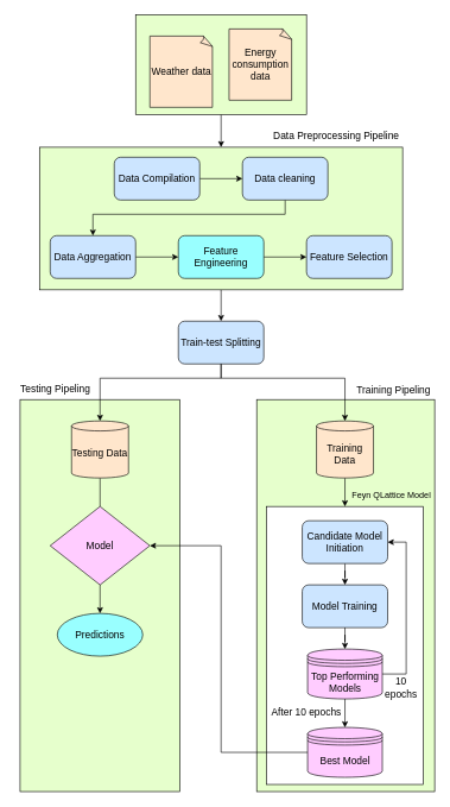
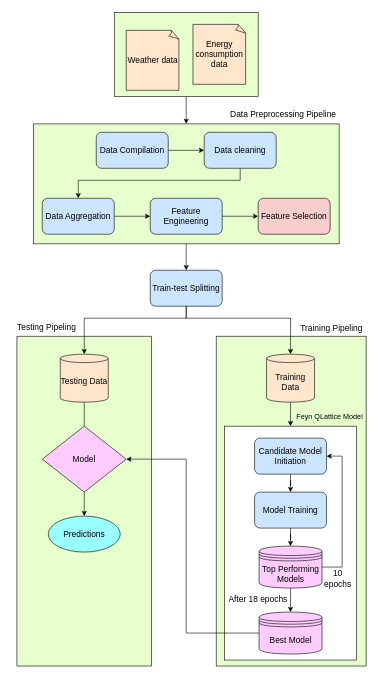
  <mxCell id="0" />
  <mxCell id="1" parent="0" />
  <mxCell id="2" value="" style="rounded=0;whiteSpace=wrap;html=1;fillColor=#E6FFCC;" vertex="1" parent="1"><mxGeometry x="27.75" y="560" width="224.5" height="550" as="geometry" /></mxCell>
  <mxCell id="3" value="" style="rounded=0;whiteSpace=wrap;html=1;fillColor=#E6FFCC;" vertex="1" parent="1"><mxGeometry x="360" y="560" width="250" height="550" as="geometry" /></mxCell>
  <mxCell id="4" style="edgeStyle=orthogonalEdgeStyle;rounded=0;orthogonalLoop=1;jettySize=auto;html=1;entryX=0.5;entryY=0;entryDx=0;entryDy=0;" edge="1" parent="1" source="5" target="7"><mxGeometry relative="1" as="geometry" /></mxCell>
  <mxCell id="5" value="" style="rounded=0;whiteSpace=wrap;html=1;fillColor=#E6FFCC;" vertex="1" parent="1"><mxGeometry x="190" y="20" width="240" height="140" as="geometry" /></mxCell>
  <mxCell id="6" style="edgeStyle=orthogonalEdgeStyle;rounded=0;orthogonalLoop=1;jettySize=auto;html=1;entryX=0.5;entryY=0;entryDx=0;entryDy=0;" edge="1" parent="1" source="7" target="19"><mxGeometry relative="1" as="geometry" /></mxCell>
  <mxCell id="7" value="" style="rounded=0;whiteSpace=wrap;html=1;fillColor=#E6FFCC;" vertex="1" parent="1"><mxGeometry x="55" y="206" width="510" height="200" as="geometry" /></mxCell>
  <mxCell id="8" value="&lt;font style=&quot;font-size: 14px;&quot;&gt;Energy consumption data&lt;/font&gt;" style="whiteSpace=wrap;html=1;shape=mxgraph.basic.document;fillColor=#FFE6CC;" vertex="1" parent="1"><mxGeometry x="321.25" y="40" width="88.75" height="100" as="geometry" /></mxCell>
  <mxCell id="9" value="&lt;font style=&quot;font-size: 14px;&quot;&gt;Weather data&lt;/font&gt;" style="whiteSpace=wrap;html=1;shape=mxgraph.basic.document;fillColor=#FFE6CC;" vertex="1" parent="1"><mxGeometry x="210" y="50" width="88.75" height="100" as="geometry" /></mxCell>
  <mxCell id="10" style="edgeStyle=orthogonalEdgeStyle;rounded=0;orthogonalLoop=1;jettySize=auto;html=1;entryX=0;entryY=0.5;entryDx=0;entryDy=0;" edge="1" parent="1" source="11" target="13"><mxGeometry relative="1" as="geometry" /></mxCell>
  <mxCell id="11" value="&lt;font style=&quot;font-size: 14px;&quot;&gt;Data Compilation&lt;/font&gt;" style="rounded=1;whiteSpace=wrap;html=1;fillColor=#CCE5FF;" vertex="1" parent="1"><mxGeometry x="160" y="220" width="120" height="60" as="geometry" /></mxCell>
  <mxCell id="12" style="edgeStyle=orthogonalEdgeStyle;rounded=0;orthogonalLoop=1;jettySize=auto;html=1;entryX=0.5;entryY=0;entryDx=0;entryDy=0;" edge="1" parent="1" source="13" target="15"><mxGeometry relative="1" as="geometry"><Array as="points"><mxPoint x="400" y="300" /><mxPoint x="130" y="300" /></Array></mxGeometry></mxCell>
  <mxCell id="13" value="&lt;font style=&quot;font-size: 14px;&quot;&gt;Data cleaning&lt;/font&gt;" style="rounded=1;whiteSpace=wrap;html=1;fillColor=#CCE5FF;" vertex="1" parent="1"><mxGeometry x="340" y="220" width="120" height="60" as="geometry" /></mxCell>
  <mxCell id="14" style="edgeStyle=orthogonalEdgeStyle;rounded=0;orthogonalLoop=1;jettySize=auto;html=1;entryX=0;entryY=0.5;entryDx=0;entryDy=0;" edge="1" parent="1" source="15" target="17"><mxGeometry relative="1" as="geometry" /></mxCell>
  <mxCell id="15" value="&lt;font style=&quot;font-size: 14px;&quot;&gt;Data Aggregation&lt;/font&gt;" style="rounded=1;whiteSpace=wrap;html=1;fillColor=#CCE5FF;" vertex="1" parent="1"><mxGeometry x="70" y="330" width="120" height="60" as="geometry" /></mxCell>
  <mxCell id="16" style="edgeStyle=orthogonalEdgeStyle;rounded=0;orthogonalLoop=1;jettySize=auto;html=1;entryX=0;entryY=0.5;entryDx=0;entryDy=0;" edge="1" parent="1" source="17" target="18"><mxGeometry relative="1" as="geometry" /></mxCell>
- <mxCell id="17" value="&lt;font style=&quot;font-size: 14px;&quot;&gt;Feature Engineering&lt;/font&gt;" style="rounded=1;whiteSpace=wrap;html=1;fillColor=#99ffff;" vertex="1" parent="1"><mxGeometry x="250" y="330" width="120" height="60" as="geometry" /></mxCell>
- <mxCell id="18" value="&lt;font style=&quot;font-size: 14px;&quot;&gt;Feature Selection&lt;/font&gt;" style="rounded=1;whiteSpace=wrap;html=1;fillColor=#CCE5FF;" vertex="1" parent="1"><mxGeometry x="430" y="330" width="120" height="60" as="geometry" /></mxCell>
+ <mxCell id="17" value="&lt;font style=&quot;font-size: 14px;&quot;&gt;Feature Engineering&lt;/font&gt;" style="rounded=1;whiteSpace=wrap;html=1;fillColor=#CCE5FF;" vertex="1" parent="1"><mxGeometry x="250" y="330" width="120" height="60" as="geometry" /></mxCell>
+ <mxCell id="18" value="&lt;font style=&quot;font-size: 14px;&quot;&gt;Feature Selection&lt;/font&gt;" style="rounded=1;whiteSpace=wrap;html=1;fillColor=#f8cecc;" vertex="1" parent="1"><mxGeometry x="430" y="330" width="120" height="60" as="geometry" /></mxCell>
  <mxCell id="19" value="&lt;font style=&quot;font-size: 14px;&quot;&gt;Train-test Splitting&lt;/font&gt;" style="rounded=1;whiteSpace=wrap;html=1;fillColor=#CCE5FF;" vertex="1" parent="1"><mxGeometry x="250" y="450" width="120" height="60" as="geometry" /></mxCell>
  <mxCell id="20" style="edgeStyle=orthogonalEdgeStyle;rounded=0;orthogonalLoop=1;jettySize=auto;html=1;endArrow=none;" edge="1" parent="1" source="21" target="40"><mxGeometry relative="1" as="geometry" /></mxCell>
  <mxCell id="21" value="&lt;font style=&quot;font-size: 14px;&quot;&gt;Testing Data&lt;/font&gt;" style="shape=cylinder3;whiteSpace=wrap;html=1;boundedLbl=1;backgroundOutline=1;size=7.0;fillColor=#FFE6CC;" vertex="1" parent="1"><mxGeometry x="100" y="590" width="80" height="80" as="geometry" /></mxCell>
  <mxCell id="22" style="edgeStyle=orthogonalEdgeStyle;rounded=0;orthogonalLoop=1;jettySize=auto;html=1;entryX=0.5;entryY=0;entryDx=0;entryDy=0;" edge="1" parent="1" source="23" target="26"><mxGeometry relative="1" as="geometry" /></mxCell>
  <mxCell id="23" value="&lt;font style=&quot;font-size: 14px;&quot;&gt;Training Data&lt;/font&gt;" style="shape=cylinder3;whiteSpace=wrap;html=1;boundedLbl=1;backgroundOutline=1;size=7.0;fillColor=#FFE6CC;" vertex="1" parent="1"><mxGeometry x="444" y="590" width="80" height="80" as="geometry" /></mxCell>
  <mxCell id="24" style="edgeStyle=orthogonalEdgeStyle;rounded=0;orthogonalLoop=1;jettySize=auto;html=1;entryX=0.5;entryY=0;entryDx=0;entryDy=0;entryPerimeter=0;exitX=0.5;exitY=1;exitDx=0;exitDy=0;" edge="1" parent="1" source="19" target="21"><mxGeometry relative="1" as="geometry"><Array as="points"><mxPoint x="310" y="530" /><mxPoint x="140" y="530" /></Array></mxGeometry></mxCell>
  <mxCell id="25" style="edgeStyle=orthogonalEdgeStyle;rounded=0;orthogonalLoop=1;jettySize=auto;html=1;entryX=0.5;entryY=0;entryDx=0;entryDy=0;entryPerimeter=0;exitX=0.5;exitY=1;exitDx=0;exitDy=0;" edge="1" parent="1" source="19" target="23"><mxGeometry relative="1" as="geometry"><Array as="points"><mxPoint x="310" y="530" /><mxPoint x="484" y="530" /></Array></mxGeometry></mxCell>
  <mxCell id="26" value="" style="rounded=0;whiteSpace=wrap;html=1;" vertex="1" parent="1"><mxGeometry x="373.75" y="710" width="220.5" height="390" as="geometry" /></mxCell>
  <mxCell id="27" style="edgeStyle=orthogonalEdgeStyle;rounded=0;orthogonalLoop=1;jettySize=auto;html=1;" edge="1" parent="1" source="28" target="30"><mxGeometry relative="1" as="geometry" /></mxCell>
  <mxCell id="28" value="&lt;font style=&quot;font-size: 14px;&quot;&gt;Candidate Model Initiation&lt;/font&gt;" style="rounded=1;whiteSpace=wrap;html=1;fillColor=#CCE5FF;" vertex="1" parent="1"><mxGeometry x="424" y="730" width="120" height="60" as="geometry" /></mxCell>
  <mxCell id="29" style="edgeStyle=orthogonalEdgeStyle;rounded=0;orthogonalLoop=1;jettySize=auto;html=1;" edge="1" parent="1" source="30" target="33"><mxGeometry relative="1" as="geometry" /></mxCell>
  <mxCell id="30" value="&lt;font style=&quot;font-size: 14px;&quot;&gt;Model Training&lt;/font&gt;" style="rounded=1;whiteSpace=wrap;html=1;fillColor=#CCE5FF;" vertex="1" parent="1"><mxGeometry x="424" y="820" width="120" height="60" as="geometry" /></mxCell>
  <mxCell id="31" style="edgeStyle=orthogonalEdgeStyle;rounded=0;orthogonalLoop=1;jettySize=auto;html=1;entryX=1;entryY=0.5;entryDx=0;entryDy=0;" edge="1" parent="1" source="33"><mxGeometry relative="1" as="geometry"><Array as="points"><mxPoint x="570" y="945" /><mxPoint x="570" y="760" /></Array><mxPoint x="544" y="760" as="targetPoint" /></mxGeometry></mxCell>
  <mxCell id="32" style="edgeStyle=orthogonalEdgeStyle;rounded=0;orthogonalLoop=1;jettySize=auto;html=1;entryX=0.5;entryY=0;entryDx=0;entryDy=0;" edge="1" parent="1" source="33" target="36"><mxGeometry relative="1" as="geometry" /></mxCell>
  <mxCell id="33" value="&lt;font style=&quot;font-size: 14px;&quot;&gt;Top Performing Models&lt;/font&gt;" style="shape=datastore;whiteSpace=wrap;html=1;fillColor=#FFCCFF;" vertex="1" parent="1"><mxGeometry x="431.5" y="910" width="105" height="70" as="geometry" /></mxCell>
  <mxCell id="34" value="&lt;font style=&quot;font-size: 14px;&quot;&gt;10 epochs&lt;/font&gt;" style="text;html=1;align=center;verticalAlign=middle;whiteSpace=wrap;rounded=0;" vertex="1" parent="1"><mxGeometry x="532.54" y="949" width="60" height="30" as="geometry" /></mxCell>
  <mxCell id="35" style="edgeStyle=orthogonalEdgeStyle;rounded=0;orthogonalLoop=1;jettySize=auto;html=1;entryX=1;entryY=0.5;entryDx=0;entryDy=0;" edge="1" parent="1" source="36" target="40"><mxGeometry relative="1" as="geometry"><Array as="points"><mxPoint x="310" y="1055" /><mxPoint x="310" y="765" /></Array></mxGeometry></mxCell>
  <mxCell id="36" value="&lt;font style=&quot;font-size: 14px;&quot;&gt;Best Model&lt;/font&gt;" style="shape=datastore;whiteSpace=wrap;html=1;fillColor=#FFCCFF;" vertex="1" parent="1"><mxGeometry x="431.5" y="1020" width="105" height="70" as="geometry" /></mxCell>
- <mxCell id="37" value="&lt;font style=&quot;font-size: 14px;&quot;&gt;After 10 epochs&lt;/font&gt;" style="text;html=1;align=center;verticalAlign=middle;whiteSpace=wrap;rounded=0;" vertex="1" parent="1"><mxGeometry x="379" y="984" width="102" height="30" as="geometry" /></mxCell>
+ <mxCell id="37" value="&lt;font style=&quot;font-size: 14px;&quot;&gt;After 18 epochs&lt;/font&gt;" style="text;html=1;align=center;verticalAlign=middle;whiteSpace=wrap;rounded=0;" vertex="1" parent="1"><mxGeometry x="379" y="984" width="102" height="30" as="geometry" /></mxCell>
  <mxCell id="38" value="Feyn QLattice Model" style="text;html=1;align=center;verticalAlign=middle;whiteSpace=wrap;rounded=0;" vertex="1" parent="1"><mxGeometry x="492" y="680" width="115" height="30" as="geometry" /></mxCell>
  <mxCell id="39" style="edgeStyle=orthogonalEdgeStyle;rounded=0;orthogonalLoop=1;jettySize=auto;html=1;entryX=0.5;entryY=0;entryDx=0;entryDy=0;" edge="1" parent="1" source="40" target="41"><mxGeometry relative="1" as="geometry" /></mxCell>
  <mxCell id="40" value="&lt;font style=&quot;font-size: 14px;&quot;&gt;Model&lt;/font&gt;" style="rhombus;whiteSpace=wrap;html=1;fillColor=#FFCCFF;" vertex="1" parent="1"><mxGeometry x="70" y="710" width="140" height="110" as="geometry" /></mxCell>
  <mxCell id="41" value="&lt;font style=&quot;font-size: 14px;&quot;&gt;Predictions&lt;/font&gt;" style="ellipse;whiteSpace=wrap;html=1;fillColor=#99FFFF;" vertex="1" parent="1"><mxGeometry x="80" y="860" width="120" height="60" as="geometry" /></mxCell>
  <mxCell id="42" value="&lt;font style=&quot;font-size: 14px;&quot;&gt;Data Preprocessing Pipeline&lt;/font&gt;" style="text;html=1;align=center;verticalAlign=middle;whiteSpace=wrap;rounded=0;" vertex="1" parent="1"><mxGeometry x="376.5" y="175" width="189.5" height="30" as="geometry" /></mxCell>
  <mxCell id="43" value="&lt;font style=&quot;font-size: 14px;&quot;&gt;Training Pipeling&lt;/font&gt;" style="text;html=1;align=center;verticalAlign=middle;whiteSpace=wrap;rounded=0;" vertex="1" parent="1"><mxGeometry x="495" y="532" width="115" height="30" as="geometry" /></mxCell>
  <mxCell id="44" value="&lt;font style=&quot;font-size: 14px;&quot;&gt;Testing Pipeling&lt;/font&gt;" style="text;html=1;align=center;verticalAlign=middle;whiteSpace=wrap;rounded=0;" vertex="1" parent="1"><mxGeometry x="20" y="530" width="115" height="30" as="geometry" /></mxCell>
